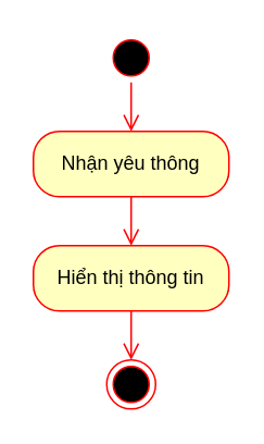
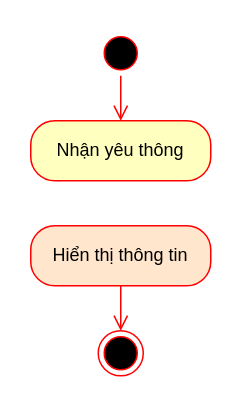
  <mxCell id="0" />
  <mxCell id="1" parent="0" />
  <mxCell id="2" value="" style="ellipse;html=1;shape=startState;fillColor=#000000;strokeColor=#ff0000;" parent="1" vertex="1"><mxGeometry x="65" y="20" width="30" height="30" as="geometry" /></mxCell>
  <mxCell id="3" value="" style="edgeStyle=orthogonalEdgeStyle;html=1;verticalAlign=bottom;endArrow=open;endSize=8;strokeColor=#ff0000;entryX=0.5;entryY=0;entryDx=0;entryDy=0;" parent="1" source="2" target="4" edge="1"><mxGeometry relative="1" as="geometry"><mxPoint x="80" y="110" as="targetPoint" /></mxGeometry></mxCell>
  <mxCell id="4" value="Nhận yêu thông" style="rounded=1;whiteSpace=wrap;html=1;arcSize=40;fontColor=#000000;fillColor=#ffffc0;strokeColor=#ff0000;" parent="1" vertex="1"><mxGeometry x="20" y="80" width="120" height="40" as="geometry" /></mxCell>
- <mxCell id="5" value="" style="edgeStyle=orthogonalEdgeStyle;html=1;verticalAlign=bottom;endArrow=open;endSize=8;strokeColor=#ff0000;entryX=0.5;entryY=0;entryDx=0;entryDy=0;" parent="1" source="4" target="7" edge="1"><mxGeometry relative="1" as="geometry"><mxPoint x="5" y="300" as="targetPoint" /></mxGeometry></mxCell>
  <mxCell id="6" value="" style="ellipse;html=1;shape=endState;fillColor=#000000;strokeColor=#ff0000;" parent="1" vertex="1"><mxGeometry x="65" y="220" width="30" height="30" as="geometry" /></mxCell>
- <mxCell id="7" value="Hiển thị thông tin" style="rounded=1;whiteSpace=wrap;html=1;arcSize=40;fontColor=#000000;fillColor=#ffffc0;strokeColor=#ff0000;" parent="1" vertex="1"><mxGeometry x="20" y="150" width="120" height="40" as="geometry" /></mxCell>
+ <mxCell id="7" value="Hiển thị thông tin" style="rounded=1;whiteSpace=wrap;html=1;arcSize=40;fontColor=#000000;fillColor=#ffe6cc;strokeColor=#ff0000;" parent="1" vertex="1"><mxGeometry x="20" y="150" width="120" height="40" as="geometry" /></mxCell>
  <mxCell id="8" value="" style="edgeStyle=orthogonalEdgeStyle;html=1;verticalAlign=bottom;endArrow=open;endSize=8;strokeColor=#ff0000;entryX=0.5;entryY=0;entryDx=0;entryDy=0;" parent="1" source="7" target="6" edge="1"><mxGeometry relative="1" as="geometry"><mxPoint x="-90" y="420" as="targetPoint" /></mxGeometry></mxCell>
